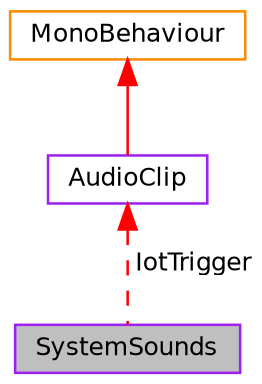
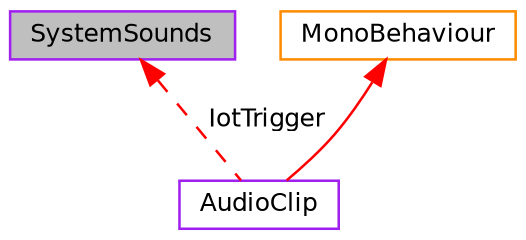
  digraph {
    node [color=purple fillcolor=white fontname=Helvetica fontsize=10 shape=record style=filled]
    edge [color=red dir=back fontname=Helvetica fontsize=10 labelfontname=Helvetica labelfontsize=10]
    n1 [fillcolor=grey75 fontcolor=black height=0.2 label=SystemSounds width=0.4]
    n2 [color=darkorange height=0.2 label=MonoBehaviour width=0.4]
    n3 [height=0.2 label=AudioClip width=0.4]
    n2 -> n3 [style=solid]
-   n3 -> n1 [label=" IotTrigger" style=dashed]
+   n1 -> n3 [label=" IotTrigger" style=dashed]
  }
